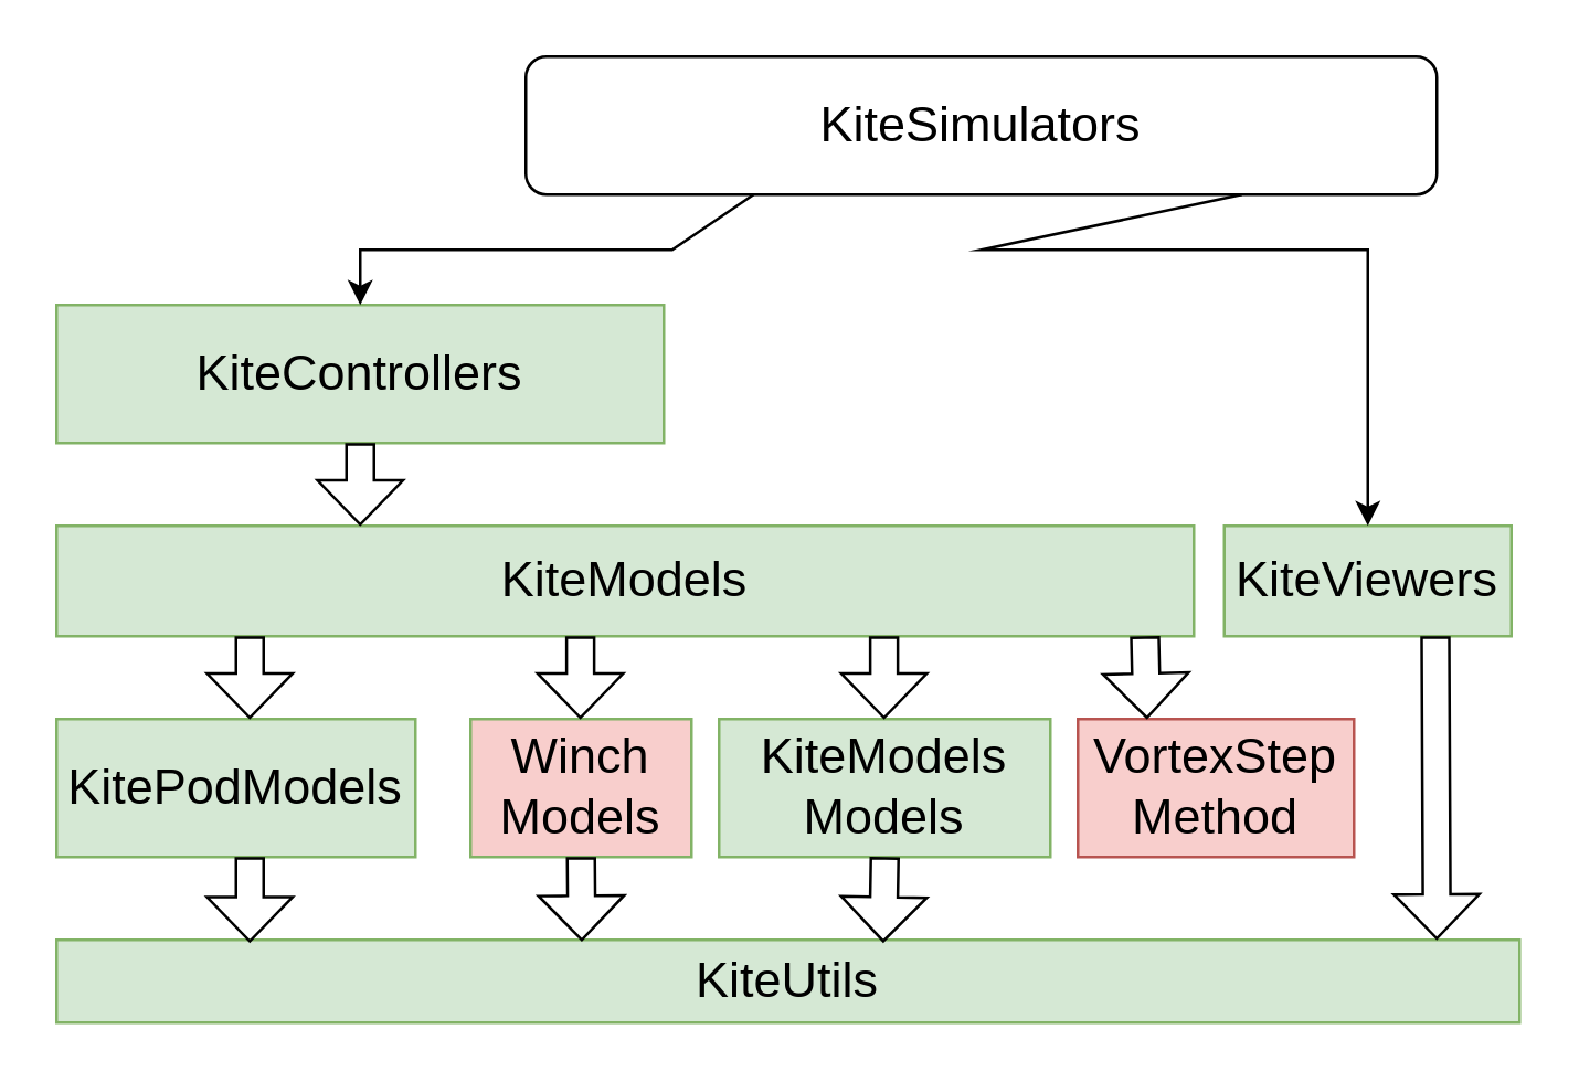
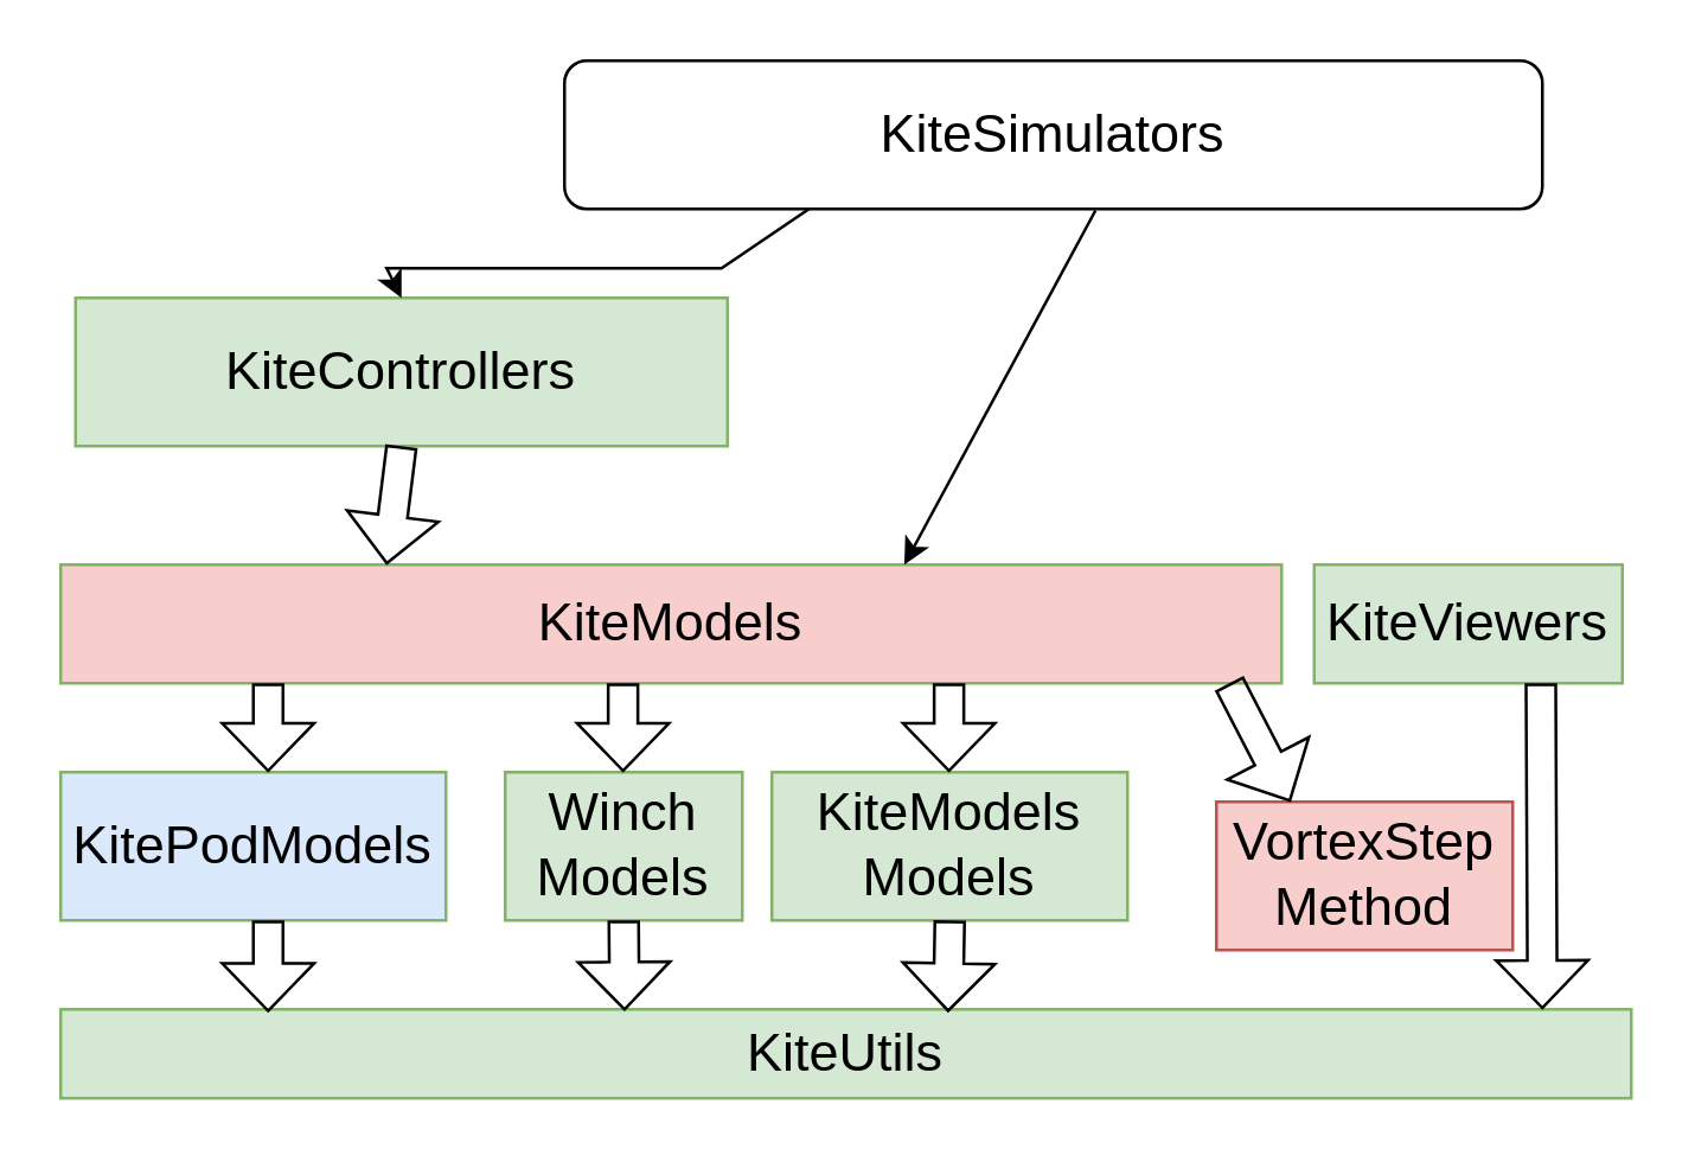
  <mxCell id="0" />
  <mxCell id="1" parent="0" />
  <mxCell id="2" value="KiteSimulators" style="rounded=1;whiteSpace=wrap;html=1;fontSize=18;" parent="1" vertex="1"><mxGeometry x="190" y="20" width="330" height="50" as="geometry" /></mxCell>
- <mxCell id="3" value="KiteControllers" style="rounded=0;whiteSpace=wrap;html=1;fontSize=18;fillColor=#d5e8d4;strokeColor=#82b366;" parent="1" vertex="1"><mxGeometry x="20" y="110" width="220" height="50" as="geometry" /></mxCell>
- <mxCell id="4" value="KiteModels" style="rounded=0;whiteSpace=wrap;html=1;fontSize=18;fillColor=#d5e8d4;strokeColor=#82b366;" parent="1" vertex="1"><mxGeometry x="20" y="190" width="412" height="40" as="geometry" /></mxCell>
+ <mxCell id="3" value="KiteControllers" style="rounded=0;whiteSpace=wrap;html=1;fontSize=18;fillColor=#d5e8d4;strokeColor=#82b366;" parent="1" vertex="1"><mxGeometry x="25" y="100" width="220" height="50" as="geometry" /></mxCell>
+ <mxCell id="4" value="KiteModels" style="rounded=0;whiteSpace=wrap;html=1;fontSize=18;fillColor=#f8cecc;strokeColor=#82b366;" parent="1" vertex="1"><mxGeometry x="20" y="190" width="412" height="40" as="geometry" /></mxCell>
  <mxCell id="5" value="&lt;font style=&quot;font-size: 18px;&quot;&gt;KiteViewers&lt;/font&gt;" style="rounded=0;whiteSpace=wrap;html=1;fillColor=#d5e8d4;strokeColor=#82b366;" parent="1" vertex="1"><mxGeometry x="443" y="190" width="104" height="40" as="geometry" /></mxCell>
- <mxCell id="6" value="KitePodModels" style="rounded=0;whiteSpace=wrap;html=1;fontSize=18;fillColor=#d5e8d4;strokeColor=#82b366;" parent="1" vertex="1"><mxGeometry x="20" y="260" width="130" height="50" as="geometry" /></mxCell>
- <mxCell id="7" value="Winch&lt;br&gt;Models" style="rounded=0;whiteSpace=wrap;html=1;fontSize=18;fillColor=#f8cecc;strokeColor=#82b366;" parent="1" vertex="1"><mxGeometry x="170" y="260" width="80" height="50" as="geometry" /></mxCell>
+ <mxCell id="6" value="KitePodModels" style="rounded=0;whiteSpace=wrap;html=1;fontSize=18;fillColor=#dae8fc;strokeColor=#82b366;" parent="1" vertex="1"><mxGeometry x="20" y="260" width="130" height="50" as="geometry" /></mxCell>
+ <mxCell id="7" value="Winch&lt;br&gt;Models" style="rounded=0;whiteSpace=wrap;html=1;fontSize=18;fillColor=#d5e8d4;strokeColor=#82b366;" parent="1" vertex="1"><mxGeometry x="170" y="260" width="80" height="50" as="geometry" /></mxCell>
  <mxCell id="8" value="KiteModels&lt;br style=&quot;font-size: 18px;&quot;&gt;Models" style="rounded=0;whiteSpace=wrap;html=1;fontSize=18;fillColor=#d5e8d4;strokeColor=#82b366;" parent="1" vertex="1"><mxGeometry x="260" y="260" width="120" height="50" as="geometry" /></mxCell>
  <mxCell id="9" value="KiteUtils" style="rounded=0;whiteSpace=wrap;html=1;fontSize=18;fillColor=#d5e8d4;strokeColor=#82b366;" parent="1" vertex="1"><mxGeometry x="20" y="340" width="530" height="30" as="geometry" /></mxCell>
- <mxCell id="10" value="VortexStep&lt;br&gt;Method" style="rounded=0;whiteSpace=wrap;html=1;fontSize=18;fillColor=#f8cecc;strokeColor=#b85450;" parent="1" vertex="1"><mxGeometry x="390" y="260" width="100" height="50" as="geometry" /></mxCell>
+ <mxCell id="10" value="VortexStep&lt;br&gt;Method" style="rounded=0;whiteSpace=wrap;html=1;fontSize=18;fillColor=#f8cecc;strokeColor=#b85450;" parent="1" vertex="1"><mxGeometry x="410" y="270" width="100" height="50" as="geometry" /></mxCell>
  <mxCell id="11" value="" style="shape=flexArrow;endArrow=classic;html=1;rounded=0;exitX=0.75;exitY=1;exitDx=0;exitDy=0;endSize=5;" parent="1" edge="1"><mxGeometry width="50" height="50" relative="1" as="geometry"><mxPoint x="519.5" y="230" as="sourcePoint" /><mxPoint x="520" y="340" as="targetPoint" /></mxGeometry></mxCell>
  <mxCell id="12" value="" style="shape=flexArrow;endArrow=classic;html=1;rounded=0;exitX=0.5;exitY=1;exitDx=0;exitDy=0;entryX=0.565;entryY=0.033;entryDx=0;entryDy=0;entryPerimeter=0;endSize=5;" parent="1" source="8" target="9" edge="1"><mxGeometry width="50" height="50" relative="1" as="geometry"><mxPoint x="295" y="440" as="sourcePoint" /><mxPoint x="330" y="340" as="targetPoint" /></mxGeometry></mxCell>
  <mxCell id="13" value="" style="shape=flexArrow;endArrow=classic;html=1;rounded=0;exitX=0.5;exitY=1;exitDx=0;exitDy=0;entryX=0.359;entryY=0.017;entryDx=0;entryDy=0;entryPerimeter=0;endSize=5;" parent="1" source="7" target="9" edge="1"><mxGeometry width="50" height="50" relative="1" as="geometry"><mxPoint x="260" y="440" as="sourcePoint" /><mxPoint x="310" y="390" as="targetPoint" /></mxGeometry></mxCell>
  <mxCell id="14" value="" style="shape=flexArrow;endArrow=classic;html=1;rounded=0;entryX=0.25;entryY=0;entryDx=0;entryDy=0;exitX=0.957;exitY=1;exitDx=0;exitDy=0;exitPerimeter=0;endSize=5;" parent="1" source="4" target="10" edge="1"><mxGeometry width="50" height="50" relative="1" as="geometry"><mxPoint x="410" y="231" as="sourcePoint" /><mxPoint x="400" y="220" as="targetPoint" /></mxGeometry></mxCell>
- <mxCell id="15" value="" style="endArrow=classic;html=1;rounded=0;exitX=0.786;exitY=1;exitDx=0;exitDy=0;exitPerimeter=0;entryX=0.5;entryY=0;entryDx=0;entryDy=0;" parent="1" source="2" target="5" edge="1"><mxGeometry width="50" height="50" relative="1" as="geometry"><mxPoint x="340" y="270" as="sourcePoint" /><mxPoint x="390" y="220" as="targetPoint" /><Array as="points"><mxPoint x="355" y="90" /><mxPoint x="495" y="90" /></Array></mxGeometry></mxCell>
+ <mxCell id="16" value="" style="endArrow=classic;html=1;rounded=0;exitX=0.543;exitY=1.01;exitDx=0;exitDy=0;exitPerimeter=0;entryX=0.691;entryY=0;entryDx=0;entryDy=0;entryPerimeter=0;" parent="1" source="2" target="4" edge="1"><mxGeometry width="50" height="50" relative="1" as="geometry"><mxPoint x="340" y="270" as="sourcePoint" /><mxPoint x="303" y="190" as="targetPoint" /></mxGeometry></mxCell>
  <mxCell id="17" value="" style="endArrow=classic;html=1;rounded=0;entryX=0.5;entryY=0;entryDx=0;entryDy=0;exitX=0.25;exitY=1;exitDx=0;exitDy=0;" edge="1" parent="1" source="2" target="3"><mxGeometry width="50" height="50" relative="1" as="geometry"><mxPoint x="340" y="280" as="sourcePoint" /><mxPoint x="390" y="230" as="targetPoint" /><Array as="points"><mxPoint x="243" y="90" /><mxPoint x="130" y="90" /></Array></mxGeometry></mxCell>
  <mxCell id="18" value="" style="shape=flexArrow;endArrow=classic;html=1;rounded=0;exitX=0.5;exitY=1;exitDx=0;exitDy=0;endSize=5;" edge="1" parent="1" source="3"><mxGeometry width="50" height="50" relative="1" as="geometry"><mxPoint x="340" y="280" as="sourcePoint" /><mxPoint x="130" y="190" as="targetPoint" /></mxGeometry></mxCell>
  <mxCell id="19" value="" style="shape=flexArrow;endArrow=classic;html=1;rounded=0;exitX=0.5;exitY=1;exitDx=0;exitDy=0;endSize=5;" edge="1" parent="1"><mxGeometry width="50" height="50" relative="1" as="geometry"><mxPoint x="90" y="230" as="sourcePoint" /><mxPoint x="90" y="260" as="targetPoint" /></mxGeometry></mxCell>
  <mxCell id="20" value="" style="shape=flexArrow;endArrow=classic;html=1;rounded=0;exitX=0.5;exitY=1;exitDx=0;exitDy=0;endSize=5;" edge="1" parent="1"><mxGeometry width="50" height="50" relative="1" as="geometry"><mxPoint x="209.75" y="230" as="sourcePoint" /><mxPoint x="209.75" y="260" as="targetPoint" /></mxGeometry></mxCell>
  <mxCell id="21" value="" style="shape=flexArrow;endArrow=classic;html=1;rounded=0;exitX=0.5;exitY=1;exitDx=0;exitDy=0;endSize=5;" edge="1" parent="1"><mxGeometry width="50" height="50" relative="1" as="geometry"><mxPoint x="319.75" y="230" as="sourcePoint" /><mxPoint x="319.75" y="260" as="targetPoint" /></mxGeometry></mxCell>
  <mxCell id="22" value="" style="shape=flexArrow;endArrow=classic;html=1;rounded=0;exitX=0.5;exitY=1;exitDx=0;exitDy=0;entryX=0.359;entryY=0.017;entryDx=0;entryDy=0;entryPerimeter=0;endSize=5;" edge="1" parent="1"><mxGeometry width="50" height="50" relative="1" as="geometry"><mxPoint x="90" y="310" as="sourcePoint" /><mxPoint x="90" y="341" as="targetPoint" /></mxGeometry></mxCell>
